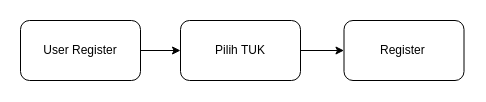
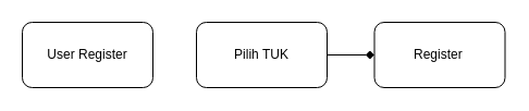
  <mxCell id="0" />
  <mxCell id="1" parent="0" />
- <mxCell id="2" style="edgeStyle=orthogonalEdgeStyle;rounded=0;orthogonalLoop=1;jettySize=auto;html=1;entryX=0;entryY=0.5;entryDx=0;entryDy=0;" edge="1" parent="1" source="3" target="5"><mxGeometry relative="1" as="geometry" /></mxCell>
  <mxCell id="3" value="User Register" style="rounded=1;whiteSpace=wrap;html=1;" vertex="1" parent="1"><mxGeometry x="20" y="20" width="120" height="60" as="geometry" /></mxCell>
- <mxCell id="4" style="edgeStyle=orthogonalEdgeStyle;rounded=0;orthogonalLoop=1;jettySize=auto;html=1;entryX=0;entryY=0.5;entryDx=0;entryDy=0;" edge="1" parent="1" source="5" target="6"><mxGeometry relative="1" as="geometry" /></mxCell>
+ <mxCell id="4" style="edgeStyle=orthogonalEdgeStyle;rounded=0;orthogonalLoop=1;jettySize=auto;html=1;entryX=0;entryY=0.5;entryDx=0;entryDy=0;endArrow=diamond;" edge="1" parent="1" source="5" target="6"><mxGeometry relative="1" as="geometry" /></mxCell>
  <mxCell id="5" value="Pilih TUK" style="rounded=1;whiteSpace=wrap;html=1;" vertex="1" parent="1"><mxGeometry x="180" y="20" width="120" height="60" as="geometry" /></mxCell>
  <mxCell id="6" value="Register&amp;nbsp;" style="rounded=1;whiteSpace=wrap;html=1;" vertex="1" parent="1"><mxGeometry x="343.5" y="20" width="120" height="60" as="geometry" /></mxCell>
